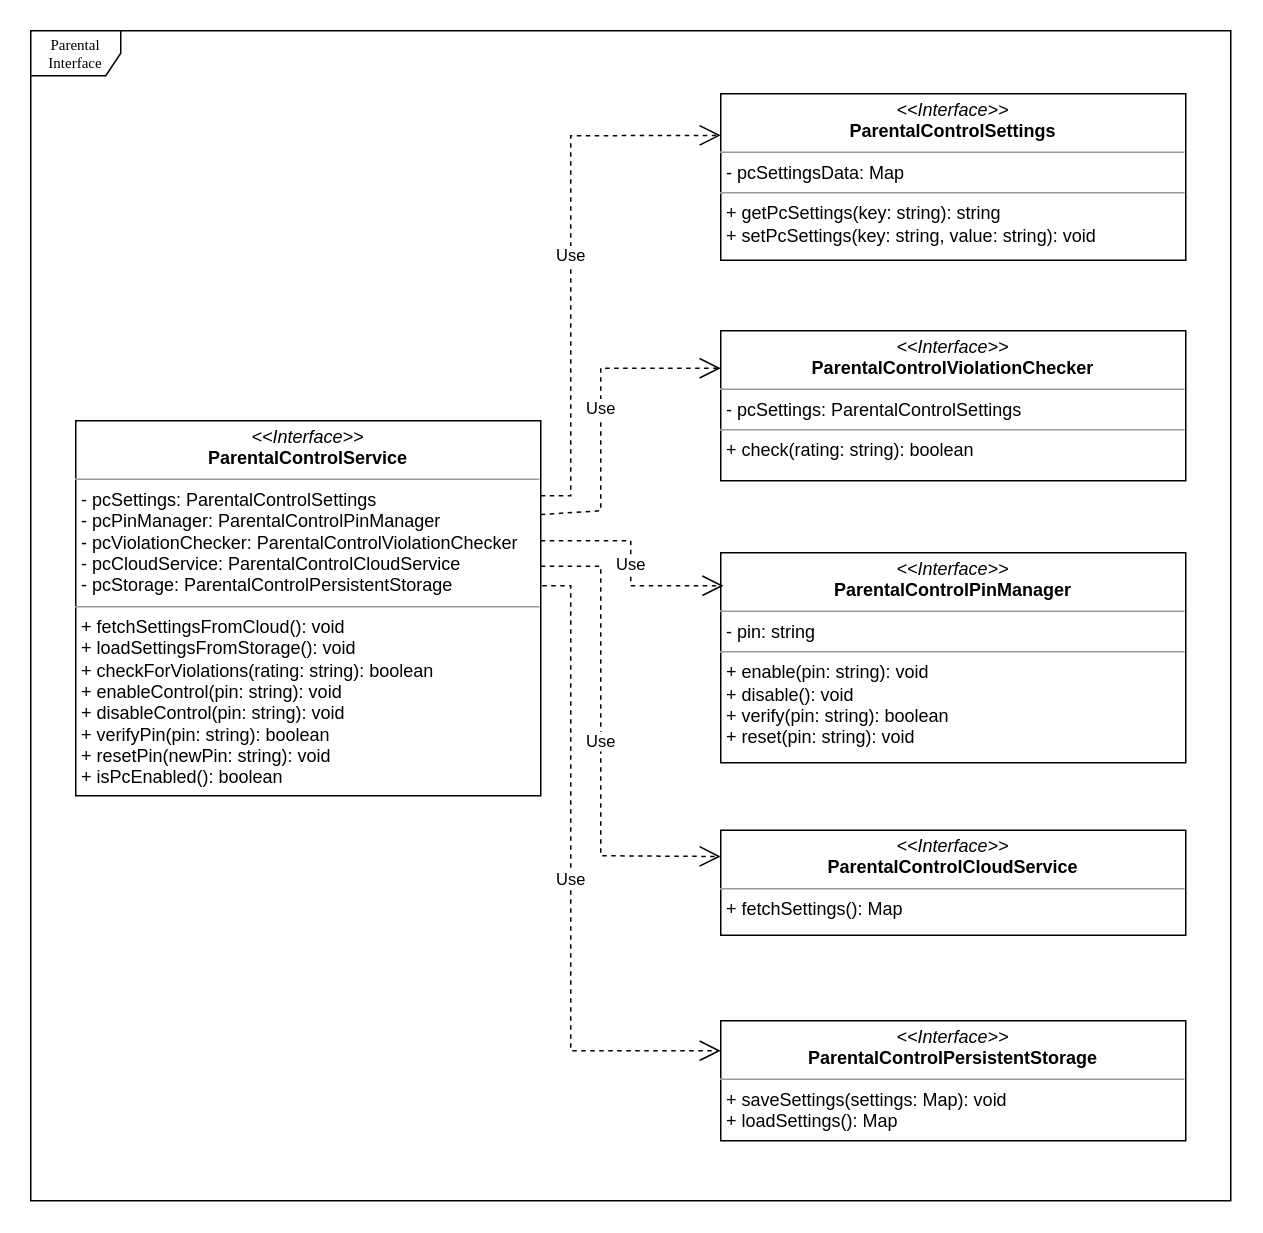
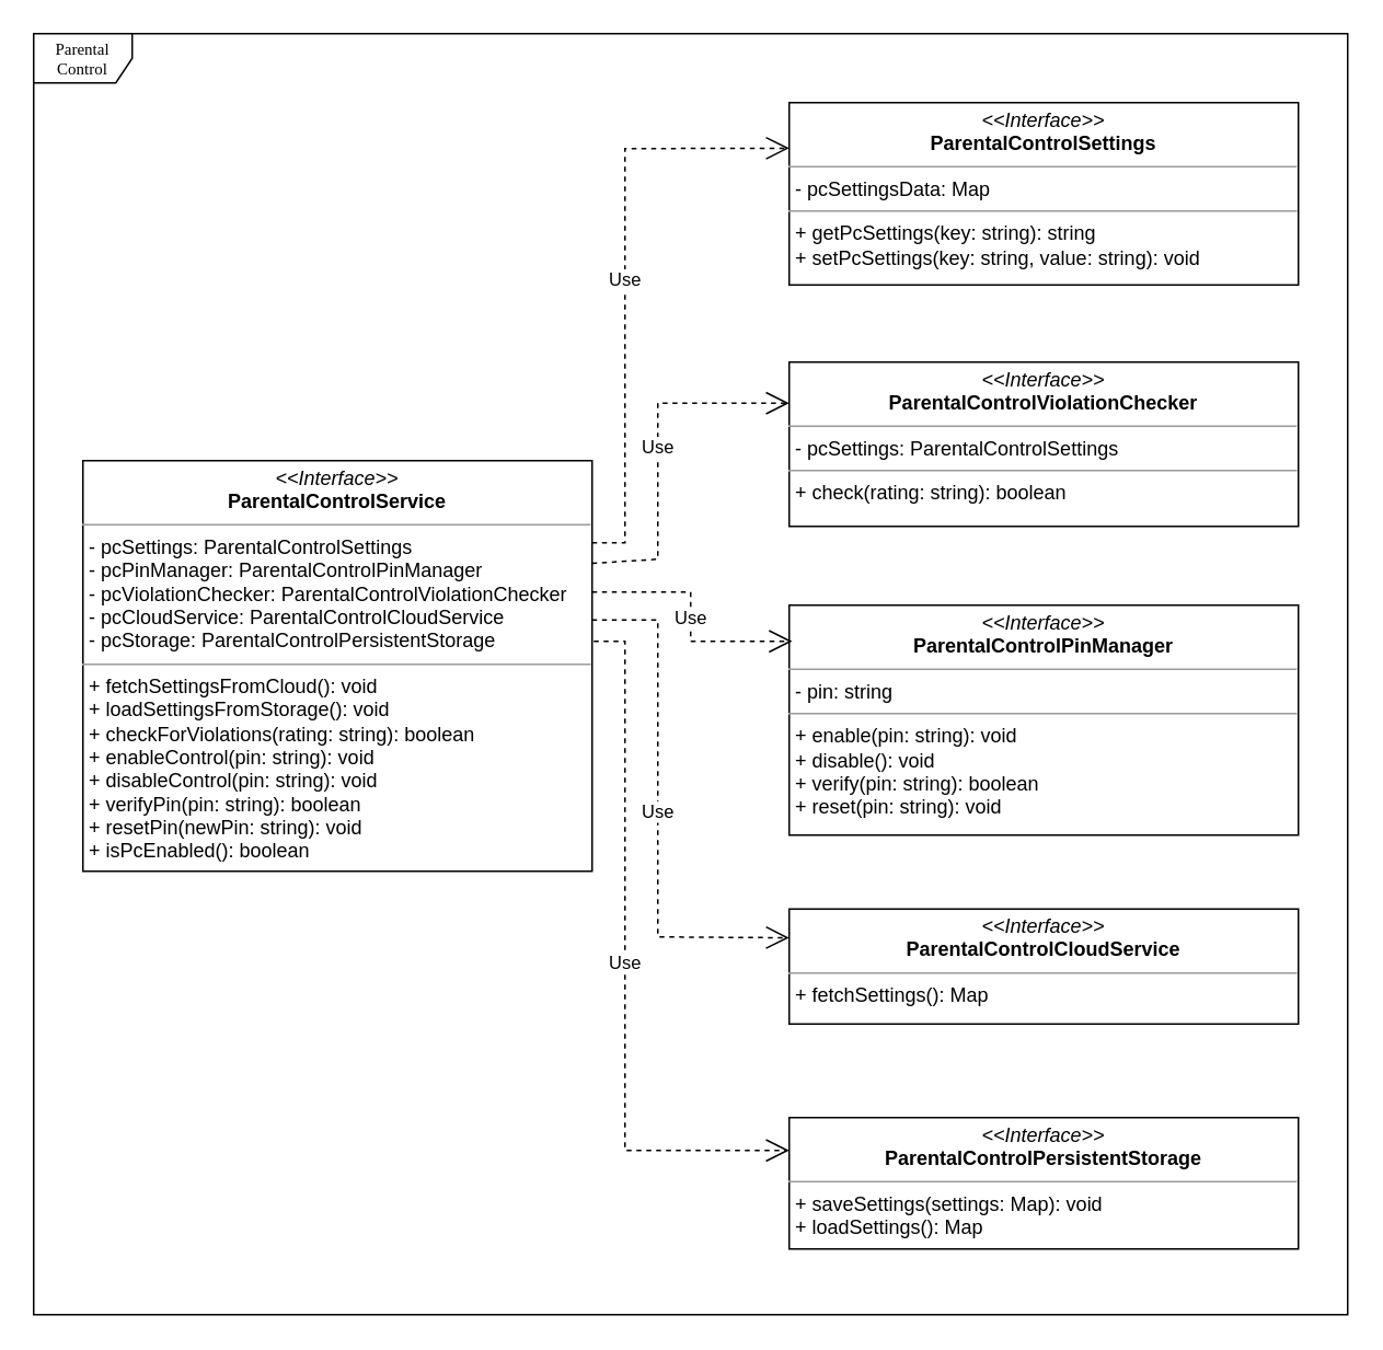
  <mxCell id="0" />
  <mxCell id="1" parent="0" />
- <mxCell id="2" value="Parental Interface" style="shape=umlFrame;whiteSpace=wrap;html=1;rounded=0;shadow=0;comic=0;labelBackgroundColor=none;strokeWidth=1;fontFamily=Verdana;fontSize=10;align=center;fillColor=#FFFFFF;" parent="1" vertex="1"><mxGeometry x="20" y="20" width="800" height="780" as="geometry" /></mxCell>
+ <mxCell id="2" value="Parental Control" style="shape=umlFrame;whiteSpace=wrap;html=1;rounded=0;shadow=0;comic=0;labelBackgroundColor=none;strokeWidth=1;fontFamily=Verdana;fontSize=10;align=center;fillColor=#FFFFFF;" parent="1" vertex="1"><mxGeometry x="20" y="20" width="800" height="780" as="geometry" /></mxCell>
  <mxCell id="3" value="&lt;p style=&quot;margin:0px;margin-top:4px;text-align:center;&quot;&gt;&lt;i&gt;&amp;lt;&amp;lt;Interface&amp;gt;&amp;gt;&lt;/i&gt;&lt;br&gt;&lt;b&gt;ParentalControlService&lt;/b&gt;&lt;/p&gt;&lt;hr size=&quot;1&quot;&gt;&lt;p style=&quot;margin:0px;margin-left:4px;&quot;&gt;- pcSettings: ParentalControlSettings&lt;br&gt;- pcPinManager: ParentalControlPinManager&lt;/p&gt;&lt;p style=&quot;margin:0px;margin-left:4px;&quot;&gt;- pcViolationChecker: ParentalControlViolationChecker&lt;/p&gt;&lt;p style=&quot;margin:0px;margin-left:4px;&quot;&gt;- pcCloudService: ParentalControlCloudService&lt;/p&gt;&lt;p style=&quot;margin:0px;margin-left:4px;&quot;&gt;- pcStorage: ParentalControlPersistentStorage&lt;/p&gt;&lt;hr size=&quot;1&quot;&gt;&lt;p style=&quot;margin:0px;margin-left:4px;&quot;&gt;+ fetchSettingsFromCloud(): void&lt;br&gt;+ loadSettingsFromStorage(): void&lt;/p&gt;&lt;p style=&quot;margin:0px;margin-left:4px;&quot;&gt;+ checkForViolations(rating: string): boolean&lt;/p&gt;&lt;p style=&quot;margin:0px;margin-left:4px;&quot;&gt;+ enableControl(pin: string): void&lt;/p&gt;&lt;p style=&quot;margin:0px;margin-left:4px;&quot;&gt;+ disableControl(pin: string): void&lt;/p&gt;&lt;p style=&quot;margin:0px;margin-left:4px;&quot;&gt;+ verifyPin(pin: string): boolean&lt;/p&gt;&lt;p style=&quot;margin:0px;margin-left:4px;&quot;&gt;+ resetPin(newPin: string): void&lt;/p&gt;&lt;p style=&quot;margin:0px;margin-left:4px;&quot;&gt;+ isPcEnabled(): boolean&lt;/p&gt;" style="verticalAlign=top;align=left;overflow=fill;fontSize=12;fontFamily=Helvetica;html=1;rounded=0;shadow=0;comic=0;labelBackgroundColor=none;strokeWidth=1" parent="1" vertex="1"><mxGeometry x="50" y="280" width="310" height="250" as="geometry" /></mxCell>
  <mxCell id="4" value="&lt;p style=&quot;margin:0px;margin-top:4px;text-align:center;&quot;&gt;&lt;i&gt;&amp;lt;&amp;lt;Interface&amp;gt;&amp;gt;&lt;/i&gt;&lt;br&gt;&lt;b&gt;ParentalControlSettings&lt;/b&gt;&lt;/p&gt;&lt;hr size=&quot;1&quot;&gt;&lt;p style=&quot;margin:0px;margin-left:4px;&quot;&gt;- pcSettingsData: Map&lt;br&gt;&lt;/p&gt;&lt;hr size=&quot;1&quot;&gt;&lt;p style=&quot;margin:0px;margin-left:4px;&quot;&gt;+ getPcSettings(key: string): string&lt;br&gt;+ setPcSettings(key: string, value: string): void&lt;/p&gt;" style="verticalAlign=top;align=left;overflow=fill;fontSize=12;fontFamily=Helvetica;html=1;rounded=0;shadow=0;comic=0;labelBackgroundColor=none;strokeWidth=1" parent="1" vertex="1"><mxGeometry x="480" y="62" width="310" height="111" as="geometry" /></mxCell>
  <mxCell id="5" value="&lt;p style=&quot;margin:0px;margin-top:4px;text-align:center;&quot;&gt;&lt;i&gt;&amp;lt;&amp;lt;Interface&amp;gt;&amp;gt;&lt;/i&gt;&lt;br&gt;&lt;b&gt;ParentalControlViolationChecker&lt;/b&gt;&lt;/p&gt;&lt;hr size=&quot;1&quot;&gt;&lt;p style=&quot;margin:0px;margin-left:4px;&quot;&gt;- pcSettings: ParentalControlSettings&lt;br&gt;&lt;/p&gt;&lt;hr size=&quot;1&quot;&gt;&lt;p style=&quot;margin:0px;margin-left:4px;&quot;&gt;+ check(rating: string): boolean&lt;br&gt;&lt;/p&gt;" style="verticalAlign=top;align=left;overflow=fill;fontSize=12;fontFamily=Helvetica;html=1;rounded=0;shadow=0;comic=0;labelBackgroundColor=none;strokeWidth=1" parent="1" vertex="1"><mxGeometry x="480" y="220" width="310" height="100" as="geometry" /></mxCell>
  <mxCell id="6" value="&lt;p style=&quot;margin:0px;margin-top:4px;text-align:center;&quot;&gt;&lt;i&gt;&amp;lt;&amp;lt;Interface&amp;gt;&amp;gt;&lt;/i&gt;&lt;br&gt;&lt;b&gt;ParentalControlPinManager&lt;/b&gt;&lt;/p&gt;&lt;hr size=&quot;1&quot;&gt;&lt;p style=&quot;margin:0px;margin-left:4px;&quot;&gt;- pin: string&lt;br&gt;&lt;/p&gt;&lt;hr size=&quot;1&quot;&gt;&lt;p style=&quot;margin:0px;margin-left:4px;&quot;&gt;+ enable(pin: string): void&lt;br&gt;&lt;/p&gt;&lt;p style=&quot;margin:0px;margin-left:4px;&quot;&gt;+ disable(): void&lt;/p&gt;&lt;p style=&quot;margin:0px;margin-left:4px;&quot;&gt;+ verify(pin: string): boolean&lt;/p&gt;&lt;p style=&quot;margin:0px;margin-left:4px;&quot;&gt;+ reset(pin: string): void&lt;/p&gt;" style="verticalAlign=top;align=left;overflow=fill;fontSize=12;fontFamily=Helvetica;html=1;rounded=0;shadow=0;comic=0;labelBackgroundColor=none;strokeWidth=1" parent="1" vertex="1"><mxGeometry x="480" y="368" width="310" height="140" as="geometry" /></mxCell>
  <mxCell id="7" value="&lt;p style=&quot;margin:0px;margin-top:4px;text-align:center;&quot;&gt;&lt;i&gt;&amp;lt;&amp;lt;Interface&amp;gt;&amp;gt;&lt;/i&gt;&lt;br&gt;&lt;b&gt;ParentalControlCloudService&lt;/b&gt;&lt;/p&gt;&lt;hr size=&quot;1&quot;&gt;&lt;p style=&quot;margin:0px;margin-left:4px;&quot;&gt;+ fetchSettings(): Map&lt;br&gt;&lt;/p&gt;" style="verticalAlign=top;align=left;overflow=fill;fontSize=12;fontFamily=Helvetica;html=1;rounded=0;shadow=0;comic=0;labelBackgroundColor=none;strokeWidth=1" parent="1" vertex="1"><mxGeometry x="480" y="553" width="310" height="70" as="geometry" /></mxCell>
  <mxCell id="8" value="&lt;p style=&quot;margin:0px;margin-top:4px;text-align:center;&quot;&gt;&lt;i&gt;&amp;lt;&amp;lt;Interface&amp;gt;&amp;gt;&lt;/i&gt;&lt;br&gt;&lt;b&gt;ParentalControlPersistentStorage&lt;/b&gt;&lt;/p&gt;&lt;hr size=&quot;1&quot;&gt;&lt;p style=&quot;margin:0px;margin-left:4px;&quot;&gt;+ saveSettings(settings: Map): void&lt;br&gt;&lt;/p&gt;&lt;p style=&quot;margin:0px;margin-left:4px;&quot;&gt;+ loadSettings(): Map&lt;/p&gt;" style="verticalAlign=top;align=left;overflow=fill;fontSize=12;fontFamily=Helvetica;html=1;rounded=0;shadow=0;comic=0;labelBackgroundColor=none;strokeWidth=1" parent="1" vertex="1"><mxGeometry x="480" y="680" width="310" height="80" as="geometry" /></mxCell>
  <mxCell id="9" value="Use" style="endArrow=open;endSize=12;dashed=1;html=1;rounded=0;entryX=0;entryY=0.25;entryDx=0;entryDy=0;" parent="1" target="4" edge="1"><mxGeometry width="160" relative="1" as="geometry"><mxPoint x="360" y="330" as="sourcePoint" /><mxPoint x="510" y="430" as="targetPoint" /><Array as="points"><mxPoint x="380" y="330" /><mxPoint x="380" y="90" /></Array></mxGeometry></mxCell>
  <mxCell id="10" value="Use" style="endArrow=open;endSize=12;dashed=1;html=1;rounded=0;exitX=1;exitY=0.25;exitDx=0;exitDy=0;entryX=0;entryY=0.25;entryDx=0;entryDy=0;" parent="1" source="3" target="5" edge="1"><mxGeometry width="160" relative="1" as="geometry"><mxPoint x="350" y="360" as="sourcePoint" /><mxPoint x="510" y="360" as="targetPoint" /><Array as="points"><mxPoint x="400" y="340" /><mxPoint x="400" y="245" /></Array></mxGeometry></mxCell>
  <mxCell id="11" value="Use" style="endArrow=open;endSize=12;dashed=1;html=1;rounded=0;entryX=0.006;entryY=0.157;entryDx=0;entryDy=0;entryPerimeter=0;" parent="1" target="6" edge="1"><mxGeometry width="160" relative="1" as="geometry"><mxPoint x="360" y="360" as="sourcePoint" /><mxPoint x="510" y="360" as="targetPoint" /><Array as="points"><mxPoint x="420" y="360" /><mxPoint x="420" y="390" /></Array></mxGeometry></mxCell>
  <mxCell id="12" value="Use" style="endArrow=open;endSize=12;dashed=1;html=1;rounded=0;entryX=0;entryY=0.25;entryDx=0;entryDy=0;" parent="1" target="7" edge="1"><mxGeometry width="160" relative="1" as="geometry"><mxPoint x="360" y="377" as="sourcePoint" /><mxPoint x="510" y="360" as="targetPoint" /><Array as="points"><mxPoint x="400" y="377" /><mxPoint x="400" y="570" /></Array></mxGeometry></mxCell>
  <mxCell id="13" value="Use" style="endArrow=open;endSize=12;dashed=1;html=1;rounded=0;entryX=0;entryY=0.25;entryDx=0;entryDy=0;" parent="1" target="8" edge="1"><mxGeometry width="160" relative="1" as="geometry"><mxPoint x="361" y="390" as="sourcePoint" /><mxPoint x="510" y="620" as="targetPoint" /><Array as="points"><mxPoint x="380" y="390" /><mxPoint x="380" y="700" /></Array></mxGeometry></mxCell>
